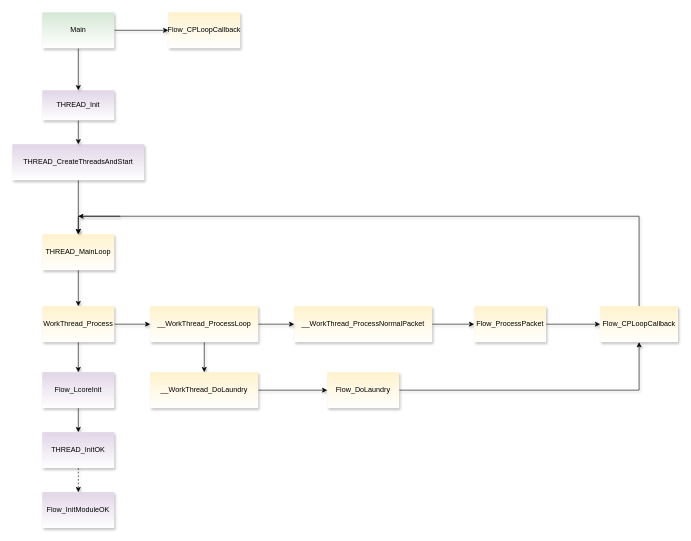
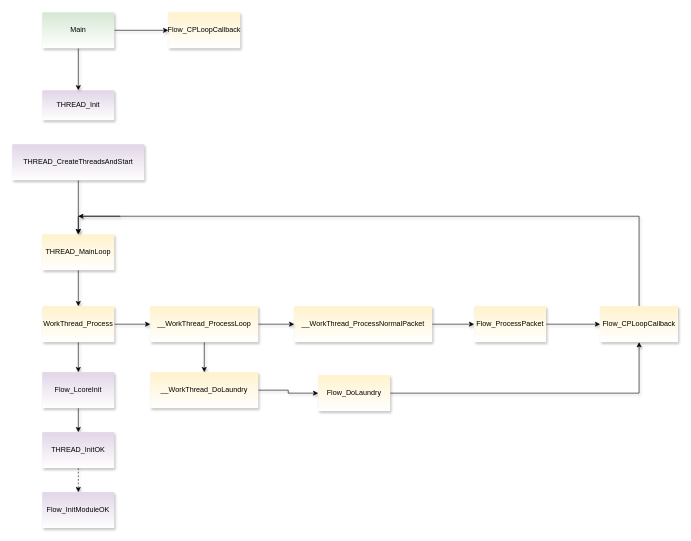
  <mxCell id="0" />
  <mxCell id="1" parent="0" />
  <mxCell id="2" style="edgeStyle=orthogonalEdgeStyle;rounded=0;orthogonalLoop=1;jettySize=auto;html=1;exitX=0.5;exitY=1;exitDx=0;exitDy=0;sketch=0;shadow=1;" edge="1" parent="1" source="3" target="7"><mxGeometry relative="1" as="geometry" /></mxCell>
  <mxCell id="3" value="THREAD_CreateThreadsAndStart" style="rounded=0;whiteSpace=wrap;html=1;fillColor=#e1d5e7;sketch=0;shadow=1;strokeColor=none;gradientColor=#ffffff;" vertex="1" parent="1"><mxGeometry x="20" y="240" width="220" height="60" as="geometry" /></mxCell>
- <mxCell id="4" style="edgeStyle=orthogonalEdgeStyle;rounded=0;orthogonalLoop=1;jettySize=auto;html=1;exitX=0.5;exitY=1;exitDx=0;exitDy=0;entryX=0.5;entryY=0;entryDx=0;entryDy=0;sketch=0;shadow=1;" edge="1" parent="1" source="5" target="3"><mxGeometry relative="1" as="geometry" /></mxCell>
  <mxCell id="5" value="THREAD_Init" style="rounded=0;whiteSpace=wrap;html=1;fillColor=#e1d5e7;sketch=0;shadow=1;strokeColor=none;gradientColor=#ffffff;" vertex="1" parent="1"><mxGeometry x="70" y="150" width="120" height="50" as="geometry" /></mxCell>
  <mxCell id="6" style="edgeStyle=orthogonalEdgeStyle;rounded=0;orthogonalLoop=1;jettySize=auto;html=1;exitX=0.5;exitY=1;exitDx=0;exitDy=0;sketch=0;shadow=1;" edge="1" parent="1" source="7" target="10"><mxGeometry relative="1" as="geometry" /></mxCell>
  <mxCell id="7" value="THREAD_MainLoop" style="rounded=0;whiteSpace=wrap;html=1;fillColor=#fff2cc;sketch=0;shadow=1;strokeColor=none;gradientColor=#ffffff;" vertex="1" parent="1"><mxGeometry x="70" y="390" width="120" height="60" as="geometry" /></mxCell>
  <mxCell id="8" style="edgeStyle=orthogonalEdgeStyle;rounded=0;orthogonalLoop=1;jettySize=auto;html=1;exitX=0.5;exitY=1;exitDx=0;exitDy=0;sketch=0;shadow=1;" edge="1" parent="1" source="10" target="12"><mxGeometry relative="1" as="geometry" /></mxCell>
  <mxCell id="9" style="edgeStyle=orthogonalEdgeStyle;rounded=0;orthogonalLoop=1;jettySize=auto;html=1;exitX=1;exitY=0.5;exitDx=0;exitDy=0;entryX=0;entryY=0.5;entryDx=0;entryDy=0;sketch=0;shadow=1;" edge="1" parent="1" source="10" target="27"><mxGeometry relative="1" as="geometry" /></mxCell>
  <mxCell id="10" value="WorkThread_Process" style="rounded=0;whiteSpace=wrap;html=1;fillColor=#fff2cc;sketch=0;shadow=1;strokeColor=none;gradientColor=#ffffff;" vertex="1" parent="1"><mxGeometry x="70" y="510" width="120" height="60" as="geometry" /></mxCell>
  <mxCell id="11" style="edgeStyle=orthogonalEdgeStyle;rounded=0;orthogonalLoop=1;jettySize=auto;html=1;exitX=0.5;exitY=1;exitDx=0;exitDy=0;entryX=0.5;entryY=0;entryDx=0;entryDy=0;sketch=0;shadow=1;" edge="1" parent="1" source="12" target="14"><mxGeometry relative="1" as="geometry" /></mxCell>
  <mxCell id="12" value="Flow_LcoreInit" style="rounded=0;whiteSpace=wrap;html=1;fillColor=#e1d5e7;sketch=0;shadow=1;strokeColor=none;gradientColor=#ffffff;" vertex="1" parent="1"><mxGeometry x="70" y="620" width="120" height="60" as="geometry" /></mxCell>
  <mxCell id="13" style="edgeStyle=orthogonalEdgeStyle;rounded=0;orthogonalLoop=1;jettySize=auto;html=1;exitX=0.5;exitY=1;exitDx=0;exitDy=0;sketch=0;shadow=1;dashed=1;" edge="1" parent="1" source="14" target="15"><mxGeometry relative="1" as="geometry" /></mxCell>
  <mxCell id="14" value="THREAD_InitOK" style="rounded=0;whiteSpace=wrap;html=1;fillColor=#e1d5e7;sketch=0;shadow=1;strokeColor=none;gradientColor=#ffffff;" vertex="1" parent="1"><mxGeometry x="70" y="720" width="120" height="60" as="geometry" /></mxCell>
  <mxCell id="15" value="Flow_InitModuleOK" style="rounded=0;whiteSpace=wrap;html=1;fillColor=#e1d5e7;sketch=0;shadow=1;strokeColor=none;gradientColor=#ffffff;" vertex="1" parent="1"><mxGeometry x="70" y="820" width="120" height="60" as="geometry" /></mxCell>
  <mxCell id="16" value="Flow_CPLoopCallback" style="rounded=0;whiteSpace=wrap;html=1;fillColor=#fff2cc;sketch=0;shadow=1;strokeColor=none;gradientColor=#ffffff;" vertex="1" parent="1"><mxGeometry x="280" y="20" width="120" height="60" as="geometry" /></mxCell>
  <mxCell id="17" style="edgeStyle=orthogonalEdgeStyle;rounded=0;orthogonalLoop=1;jettySize=auto;html=1;exitX=0.5;exitY=1;exitDx=0;exitDy=0;entryX=0.5;entryY=0;entryDx=0;entryDy=0;sketch=0;shadow=1;" edge="1" parent="1" source="19" target="5"><mxGeometry relative="1" as="geometry" /></mxCell>
  <mxCell id="18" style="edgeStyle=orthogonalEdgeStyle;rounded=0;orthogonalLoop=1;jettySize=auto;html=1;exitX=1;exitY=0.5;exitDx=0;exitDy=0;entryX=0;entryY=0.5;entryDx=0;entryDy=0;sketch=0;shadow=1;" edge="1" parent="1" source="19" target="16"><mxGeometry relative="1" as="geometry" /></mxCell>
  <mxCell id="19" value="Main" style="rounded=0;whiteSpace=wrap;html=1;fillColor=#d5e8d4;sketch=0;shadow=1;strokeColor=none;gradientColor=#ffffff;" vertex="1" parent="1"><mxGeometry x="70" y="20" width="120" height="60" as="geometry" /></mxCell>
  <mxCell id="20" style="edgeStyle=orthogonalEdgeStyle;rounded=0;orthogonalLoop=1;jettySize=auto;html=1;exitX=1;exitY=0.5;exitDx=0;exitDy=0;sketch=0;shadow=1;" edge="1" parent="1" source="21" target="23"><mxGeometry relative="1" as="geometry" /></mxCell>
  <mxCell id="21" value="__WorkThread_ProcessNormalPacket" style="rounded=0;whiteSpace=wrap;html=1;fillColor=#fff2cc;sketch=0;shadow=1;strokeColor=none;gradientColor=#ffffff;" vertex="1" parent="1"><mxGeometry x="490" y="510" width="230" height="60" as="geometry" /></mxCell>
  <mxCell id="22" style="edgeStyle=orthogonalEdgeStyle;rounded=0;orthogonalLoop=1;jettySize=auto;html=1;exitX=1;exitY=0.5;exitDx=0;exitDy=0;sketch=0;shadow=1;" edge="1" parent="1" source="23" target="31"><mxGeometry relative="1" as="geometry" /></mxCell>
  <mxCell id="23" value="Flow_ProcessPacket" style="rounded=0;whiteSpace=wrap;html=1;fillColor=#fff2cc;sketch=0;shadow=1;strokeColor=none;gradientColor=#ffffff;" vertex="1" parent="1"><mxGeometry x="790" y="510" width="120" height="60" as="geometry" /></mxCell>
  <mxCell id="24" value="" style="endArrow=classic;html=1;sketch=0;shadow=1;" edge="1" parent="1"><mxGeometry width="50" height="50" relative="1" as="geometry"><mxPoint x="200" y="360" as="sourcePoint" /><mxPoint x="130" y="360" as="targetPoint" /></mxGeometry></mxCell>
  <mxCell id="25" style="edgeStyle=orthogonalEdgeStyle;rounded=0;orthogonalLoop=1;jettySize=auto;html=1;exitX=1;exitY=0.5;exitDx=0;exitDy=0;entryX=0;entryY=0.5;entryDx=0;entryDy=0;sketch=0;shadow=1;" edge="1" parent="1" source="27" target="21"><mxGeometry relative="1" as="geometry" /></mxCell>
  <mxCell id="26" style="edgeStyle=orthogonalEdgeStyle;rounded=0;orthogonalLoop=1;jettySize=auto;html=1;exitX=0.5;exitY=1;exitDx=0;exitDy=0;entryX=0.5;entryY=0;entryDx=0;entryDy=0;sketch=0;shadow=1;" edge="1" parent="1" source="27" target="29"><mxGeometry relative="1" as="geometry" /></mxCell>
  <mxCell id="27" value="__WorkThread_ProcessLoop" style="rounded=0;whiteSpace=wrap;html=1;fillColor=#fff2cc;sketch=0;shadow=1;strokeColor=none;gradientColor=#ffffff;" vertex="1" parent="1"><mxGeometry x="250" y="510" width="180" height="60" as="geometry" /></mxCell>
  <mxCell id="28" style="edgeStyle=orthogonalEdgeStyle;rounded=0;orthogonalLoop=1;jettySize=auto;html=1;exitX=1;exitY=0.5;exitDx=0;exitDy=0;entryX=0;entryY=0.5;entryDx=0;entryDy=0;sketch=0;shadow=1;" edge="1" parent="1" source="29" target="33"><mxGeometry relative="1" as="geometry" /></mxCell>
  <mxCell id="29" value="__WorkThread_DoLaundry" style="rounded=0;whiteSpace=wrap;html=1;fillColor=#fff2cc;sketch=0;shadow=1;strokeColor=none;gradientColor=#ffffff;" vertex="1" parent="1"><mxGeometry x="250" y="620" width="180" height="60" as="geometry" /></mxCell>
  <mxCell id="30" style="edgeStyle=orthogonalEdgeStyle;rounded=0;orthogonalLoop=1;jettySize=auto;html=1;exitX=0.5;exitY=0;exitDx=0;exitDy=0;entryX=0.5;entryY=0;entryDx=0;entryDy=0;sketch=0;shadow=1;" edge="1" parent="1" source="31" target="7"><mxGeometry relative="1" as="geometry"><Array as="points"><mxPoint x="1065" y="360" /><mxPoint x="130" y="360" /></Array></mxGeometry></mxCell>
  <mxCell id="31" value="Flow_CPLoopCallback" style="rounded=0;whiteSpace=wrap;html=1;fillColor=#fff2cc;sketch=0;shadow=1;strokeColor=none;gradientColor=#ffffff;" vertex="1" parent="1"><mxGeometry x="1000" y="510" width="130" height="60" as="geometry" /></mxCell>
  <mxCell id="32" style="edgeStyle=orthogonalEdgeStyle;rounded=0;orthogonalLoop=1;jettySize=auto;html=1;exitX=1;exitY=0.5;exitDx=0;exitDy=0;entryX=0.5;entryY=1;entryDx=0;entryDy=0;sketch=0;shadow=1;" edge="1" parent="1" source="33" target="31"><mxGeometry relative="1" as="geometry" /></mxCell>
- <mxCell id="33" value="Flow_DoLaundry" style="rounded=0;whiteSpace=wrap;html=1;fillColor=#fff2cc;sketch=0;shadow=1;strokeColor=none;gradientColor=#ffffff;" vertex="1" parent="1"><mxGeometry x="545" y="620" width="120" height="60" as="geometry" /></mxCell>
+ <mxCell id="33" value="Flow_DoLaundry" style="rounded=0;whiteSpace=wrap;html=1;fillColor=#fff2cc;sketch=0;shadow=1;strokeColor=none;gradientColor=#ffffff;" vertex="1" parent="1"><mxGeometry x="530" y="625" width="120" height="60" as="geometry" /></mxCell>
